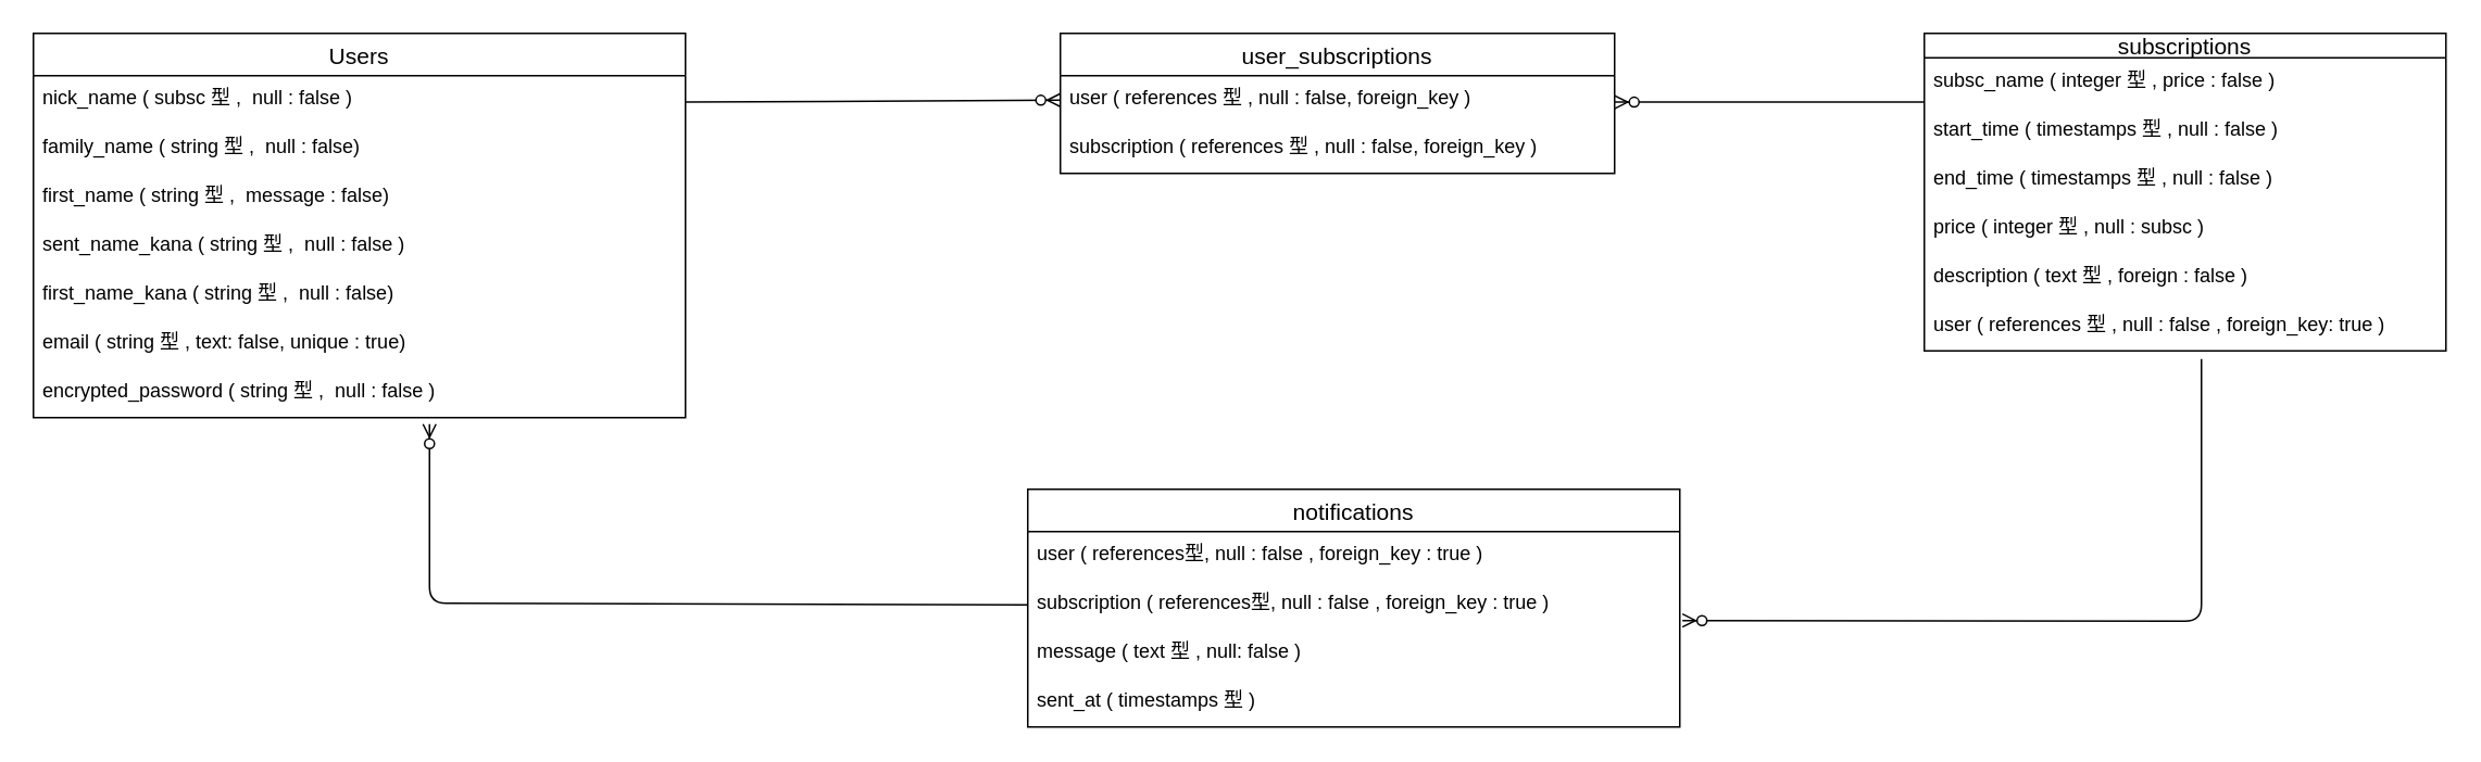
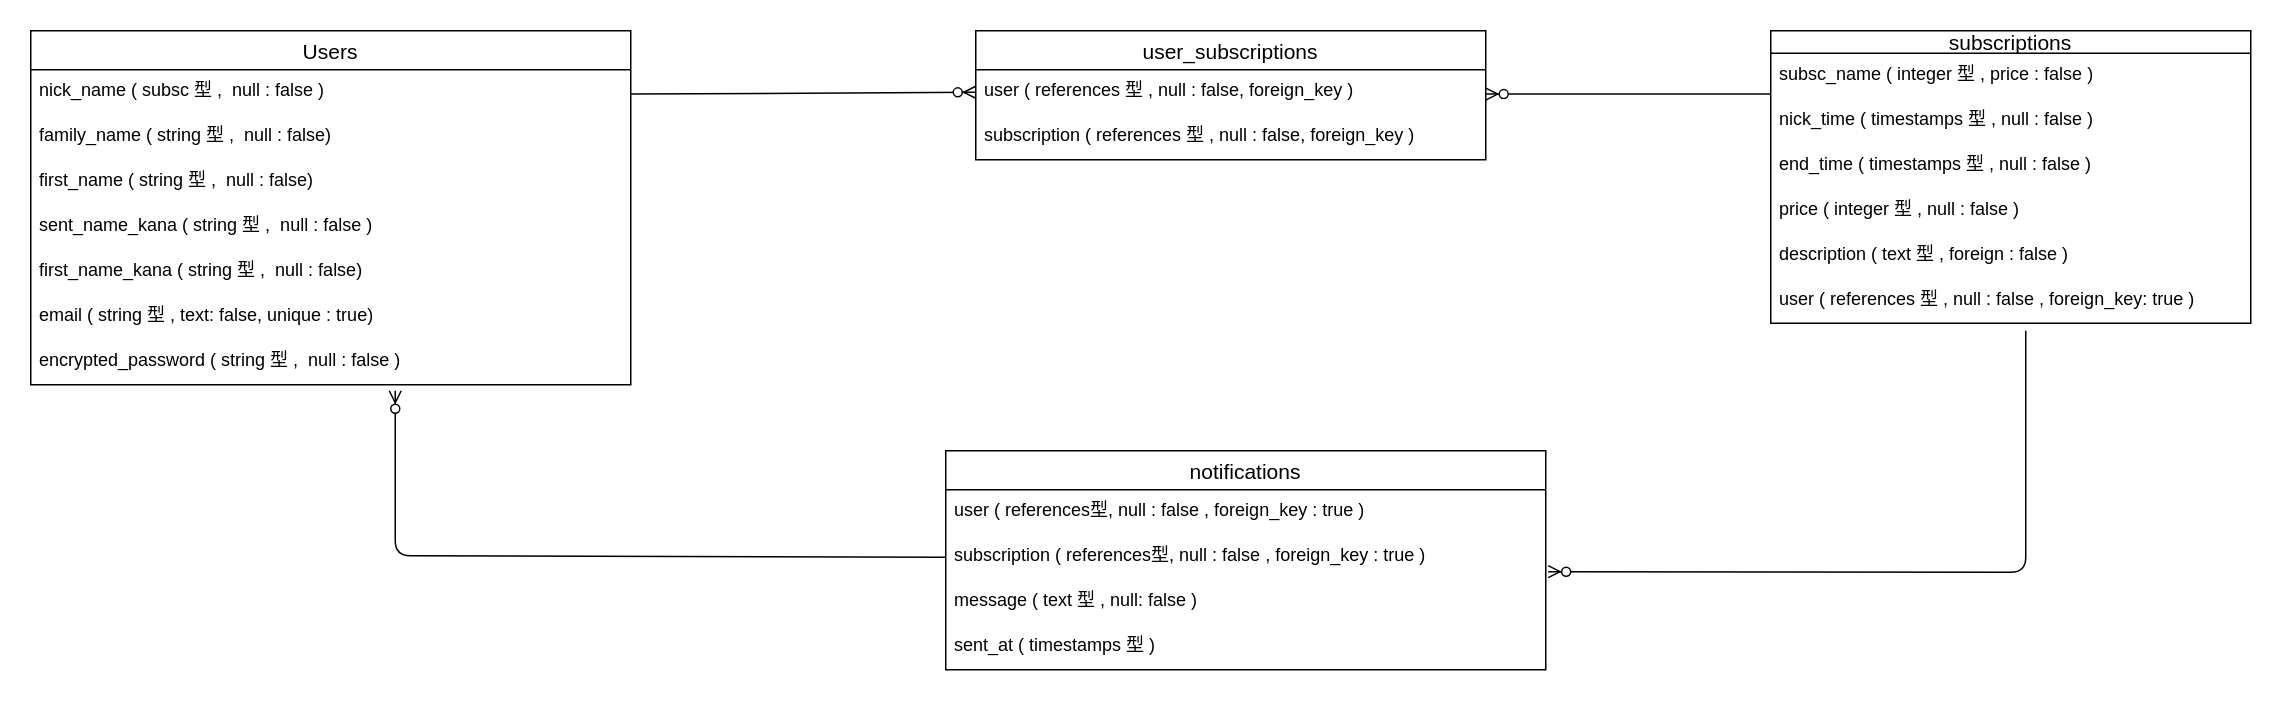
  <mxCell id="0" />
  <mxCell id="1" parent="0" />
  <mxCell id="2" value="Users" style="swimlane;fontStyle=0;childLayout=stackLayout;horizontal=1;startSize=26;horizontalStack=0;resizeParent=1;resizeParentMax=0;resizeLast=0;collapsible=1;marginBottom=0;align=center;fontSize=14;" parent="1" vertex="1"><mxGeometry x="20" width="400" height="236" as="geometry" y="20" /></mxCell>
  <mxCell id="3" value="nick_name ( subsc 型 ,  null : false )&#10;" style="text;strokeColor=none;fillColor=none;spacingLeft=4;spacingRight=4;overflow=hidden;rotatable=0;points=[[0,0.5],[1,0.5]];portConstraint=eastwest;fontSize=12;" parent="2" vertex="1"><mxGeometry y="26" width="400" height="30" as="geometry" /></mxCell>
  <mxCell id="4" value="family_name ( string 型 ,  null : false)&#10;" style="text;strokeColor=none;fillColor=none;spacingLeft=4;spacingRight=4;overflow=hidden;rotatable=0;points=[[0,0.5],[1,0.5]];portConstraint=eastwest;fontSize=12;" vertex="1" parent="2"><mxGeometry y="56" width="400" height="30" as="geometry" /></mxCell>
- <mxCell id="5" value="first_name ( string 型 ,  message : false)&#10;" style="text;strokeColor=none;fillColor=none;spacingLeft=4;spacingRight=4;overflow=hidden;rotatable=0;points=[[0,0.5],[1,0.5]];portConstraint=eastwest;fontSize=12;" vertex="1" parent="2"><mxGeometry y="86" width="400" height="30" as="geometry" /></mxCell>
+ <mxCell id="5" value="first_name ( string 型 ,  null : false)&#10;" style="text;strokeColor=none;fillColor=none;spacingLeft=4;spacingRight=4;overflow=hidden;rotatable=0;points=[[0,0.5],[1,0.5]];portConstraint=eastwest;fontSize=12;" vertex="1" parent="2"><mxGeometry y="86" width="400" height="30" as="geometry" /></mxCell>
  <mxCell id="6" value="sent_name_kana ( string 型 ,  null : false )&#10;" style="text;strokeColor=none;fillColor=none;spacingLeft=4;spacingRight=4;overflow=hidden;rotatable=0;points=[[0,0.5],[1,0.5]];portConstraint=eastwest;fontSize=12;" vertex="1" parent="2"><mxGeometry y="116" width="400" height="30" as="geometry" /></mxCell>
  <mxCell id="7" value="first_name_kana ( string 型 ,  null : false)&#10;" style="text;strokeColor=none;fillColor=none;spacingLeft=4;spacingRight=4;overflow=hidden;rotatable=0;points=[[0,0.5],[1,0.5]];portConstraint=eastwest;fontSize=12;" vertex="1" parent="2"><mxGeometry y="146" width="400" height="30" as="geometry" /></mxCell>
  <mxCell id="8" value="email ( string 型 , text: false, unique : true)" style="text;strokeColor=none;fillColor=none;spacingLeft=4;spacingRight=4;overflow=hidden;rotatable=0;points=[[0,0.5],[1,0.5]];portConstraint=eastwest;fontSize=12;" parent="2" vertex="1"><mxGeometry y="176" width="400" height="30" as="geometry" /></mxCell>
  <mxCell id="9" value="encrypted_password ( string 型 ,  null : false )&#10;" style="text;strokeColor=none;fillColor=none;spacingLeft=4;spacingRight=4;overflow=hidden;rotatable=0;points=[[0,0.5],[1,0.5]];portConstraint=eastwest;fontSize=12;" vertex="1" parent="2"><mxGeometry y="206" width="400" height="30" as="geometry" /></mxCell>
  <mxCell id="10" value="user_subscriptions" style="swimlane;fontStyle=0;childLayout=stackLayout;horizontal=1;startSize=26;horizontalStack=0;resizeParent=1;resizeParentMax=0;resizeLast=0;collapsible=1;marginBottom=0;align=center;fontSize=14;" parent="1" vertex="1"><mxGeometry x="650" width="340" height="86" as="geometry" y="20" /></mxCell>
  <mxCell id="11" value="user ( references 型 , null : false, foreign_key )" style="text;strokeColor=none;fillColor=none;spacingLeft=4;spacingRight=4;overflow=hidden;rotatable=0;points=[[0,0.5],[1,0.5]];portConstraint=eastwest;fontSize=12;" parent="10" vertex="1"><mxGeometry y="26" width="340" height="30" as="geometry" /></mxCell>
  <mxCell id="12" value="subscription ( references 型 , null : false, foreign_key )" style="text;strokeColor=none;fillColor=none;spacingLeft=4;spacingRight=4;overflow=hidden;rotatable=0;points=[[0,0.5],[1,0.5]];portConstraint=eastwest;fontSize=12;" parent="10" vertex="1"><mxGeometry y="56" width="340" height="30" as="geometry" /></mxCell>
  <mxCell id="13" value="subscriptions" style="swimlane;fontStyle=0;childLayout=stackLayout;horizontal=1;startSize=15;horizontalStack=0;resizeParent=1;resizeParentMax=0;resizeLast=0;collapsible=1;marginBottom=0;align=center;fontSize=14;" parent="1" vertex="1"><mxGeometry x="1180" width="320" height="195" as="geometry" y="20" /></mxCell>
  <mxCell id="14" value="subsc_name ( integer 型 , price : false )" style="text;strokeColor=none;fillColor=none;spacingLeft=4;spacingRight=4;overflow=hidden;rotatable=0;points=[[0,0.5],[1,0.5]];portConstraint=eastwest;fontSize=12;" parent="13" vertex="1"><mxGeometry y="15" width="320" height="30" as="geometry" /></mxCell>
- <mxCell id="15" value="start_time ( timestamps 型 , null : false )" style="text;strokeColor=none;fillColor=none;spacingLeft=4;spacingRight=4;overflow=hidden;rotatable=0;points=[[0,0.5],[1,0.5]];portConstraint=eastwest;fontSize=12;" parent="13" vertex="1"><mxGeometry y="45" width="320" height="30" as="geometry" /></mxCell>
+ <mxCell id="15" value="nick_time ( timestamps 型 , null : false )" style="text;strokeColor=none;fillColor=none;spacingLeft=4;spacingRight=4;overflow=hidden;rotatable=0;points=[[0,0.5],[1,0.5]];portConstraint=eastwest;fontSize=12;" parent="13" vertex="1"><mxGeometry y="45" width="320" height="30" as="geometry" /></mxCell>
  <mxCell id="16" value="end_time ( timestamps 型 , null : false )" style="text;strokeColor=none;fillColor=none;spacingLeft=4;spacingRight=4;overflow=hidden;rotatable=0;points=[[0,0.5],[1,0.5]];portConstraint=eastwest;fontSize=12;" parent="13" vertex="1"><mxGeometry y="75" width="320" height="30" as="geometry" /></mxCell>
- <mxCell id="17" value="price ( integer 型 , null : subsc )" style="text;strokeColor=none;fillColor=none;spacingLeft=4;spacingRight=4;overflow=hidden;rotatable=0;points=[[0,0.5],[1,0.5]];portConstraint=eastwest;fontSize=12;" parent="13" vertex="1"><mxGeometry y="105" width="320" height="30" as="geometry" /></mxCell>
+ <mxCell id="17" value="price ( integer 型 , null : false )" style="text;strokeColor=none;fillColor=none;spacingLeft=4;spacingRight=4;overflow=hidden;rotatable=0;points=[[0,0.5],[1,0.5]];portConstraint=eastwest;fontSize=12;" parent="13" vertex="1"><mxGeometry y="105" width="320" height="30" as="geometry" /></mxCell>
  <mxCell id="18" value="description ( text 型 , foreign : false )" style="text;strokeColor=none;fillColor=none;spacingLeft=4;spacingRight=4;overflow=hidden;rotatable=0;points=[[0,0.5],[1,0.5]];portConstraint=eastwest;fontSize=12;" parent="13" vertex="1"><mxGeometry y="135" width="320" height="30" as="geometry" /></mxCell>
  <mxCell id="19" value="user ( references 型 , null : false , foreign_key: true )" style="text;strokeColor=none;fillColor=none;spacingLeft=4;spacingRight=4;overflow=hidden;rotatable=0;points=[[0,0.5],[1,0.5]];portConstraint=eastwest;fontSize=12;" vertex="1" parent="13"><mxGeometry y="165" width="320" height="30" as="geometry" /></mxCell>
  <mxCell id="20" value="notifications" style="swimlane;fontStyle=0;childLayout=stackLayout;horizontal=1;startSize=26;horizontalStack=0;resizeParent=1;resizeParentMax=0;resizeLast=0;collapsible=1;marginBottom=0;align=center;fontSize=14;" parent="1" vertex="1"><mxGeometry x="630" y="300" width="400" height="146" as="geometry" /></mxCell>
  <mxCell id="21" value="user ( references型, null : false , foreign_key : true )" style="text;strokeColor=none;fillColor=none;spacingLeft=4;spacingRight=4;overflow=hidden;rotatable=0;points=[[0,0.5],[1,0.5]];portConstraint=eastwest;fontSize=12;" parent="20" vertex="1"><mxGeometry y="26" width="400" height="30" as="geometry" /></mxCell>
  <mxCell id="22" value="subscription ( references型, null : false , foreign_key : true )" style="text;strokeColor=none;fillColor=none;spacingLeft=4;spacingRight=4;overflow=hidden;rotatable=0;points=[[0,0.5],[1,0.5]];portConstraint=eastwest;fontSize=12;" parent="20" vertex="1"><mxGeometry y="56" width="400" height="30" as="geometry" /></mxCell>
  <mxCell id="23" value="message ( text 型 , null: false )&#10;" style="text;strokeColor=none;fillColor=none;spacingLeft=4;spacingRight=4;overflow=hidden;rotatable=0;points=[[0,0.5],[1,0.5]];portConstraint=eastwest;fontSize=12;" parent="20" vertex="1"><mxGeometry y="86" width="400" height="30" as="geometry" /></mxCell>
  <mxCell id="24" value="sent_at ( timestamps 型 )&#10;" style="text;strokeColor=none;fillColor=none;spacingLeft=4;spacingRight=4;overflow=hidden;rotatable=0;points=[[0,0.5],[1,0.5]];portConstraint=eastwest;fontSize=12;" parent="20" vertex="1"><mxGeometry y="116" width="400" height="30" as="geometry" /></mxCell>
  <mxCell id="25" value="" style="fontSize=12;html=1;endArrow=ERzeroToMany;endFill=1;entryX=0;entryY=0.5;entryDx=0;entryDy=0;" edge="1" parent="1" target="11"><mxGeometry width="100" height="100" relative="1" as="geometry"><mxPoint x="420" y="62.23" as="sourcePoint" /><mxPoint x="610" y="62.23" as="targetPoint" /></mxGeometry></mxCell>
  <mxCell id="26" value="" style="fontSize=12;html=1;endArrow=ERzeroToMany;endFill=1;" edge="1" parent="1"><mxGeometry width="100" height="100" relative="1" as="geometry"><mxPoint x="1180" y="62.23" as="sourcePoint" /><mxPoint x="990" y="62.23" as="targetPoint" /></mxGeometry></mxCell>
  <mxCell id="27" value="" style="fontSize=12;html=1;endArrow=ERzeroToMany;endFill=1;exitX=0;exitY=0.5;exitDx=0;exitDy=0;" edge="1" parent="1" source="22"><mxGeometry width="100" height="100" relative="1" as="geometry"><mxPoint x="260" y="575.641" as="sourcePoint" /><mxPoint x="263" y="260" as="targetPoint" /><Array as="points"><mxPoint x="263" y="370" /></Array></mxGeometry></mxCell>
  <mxCell id="28" value="" style="fontSize=12;html=1;endArrow=ERzeroToMany;endFill=1;entryX=1.004;entryY=-0.18;entryDx=0;entryDy=0;entryPerimeter=0;" edge="1" parent="1" target="23"><mxGeometry width="100" height="100" relative="1" as="geometry"><mxPoint x="1350" y="220" as="sourcePoint" /><mxPoint x="1040" y="380" as="targetPoint" /><Array as="points"><mxPoint x="1350" y="381" /></Array></mxGeometry></mxCell>
